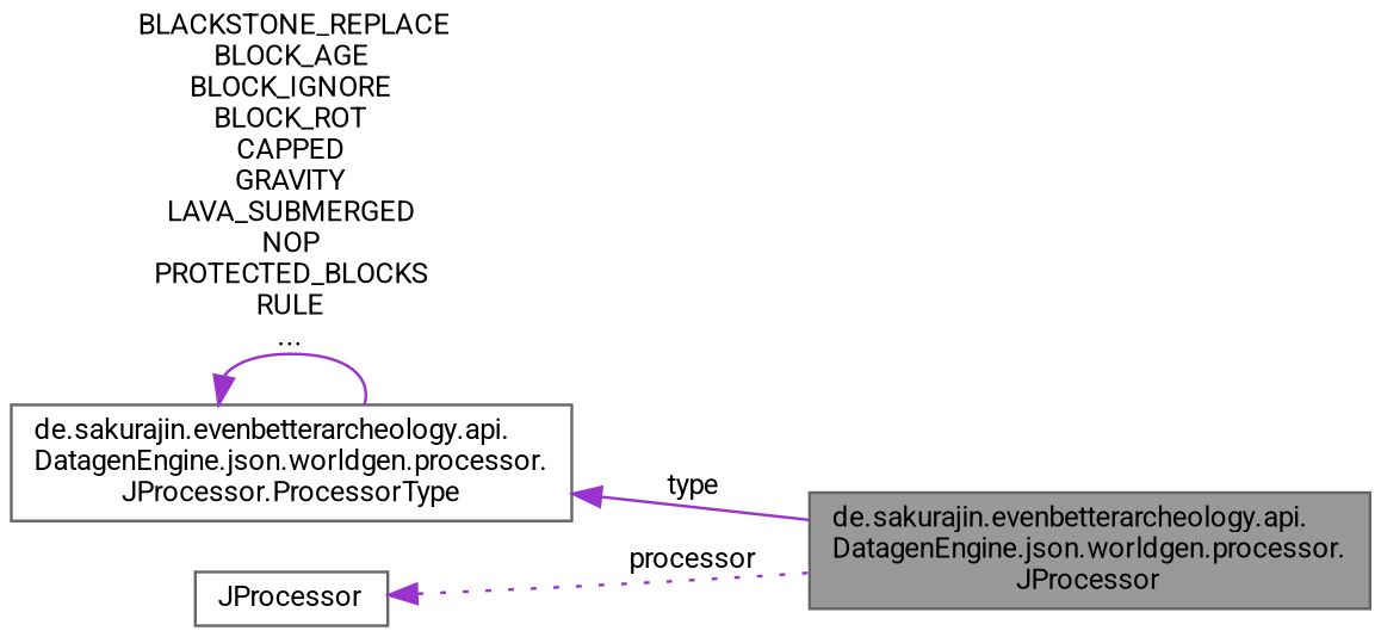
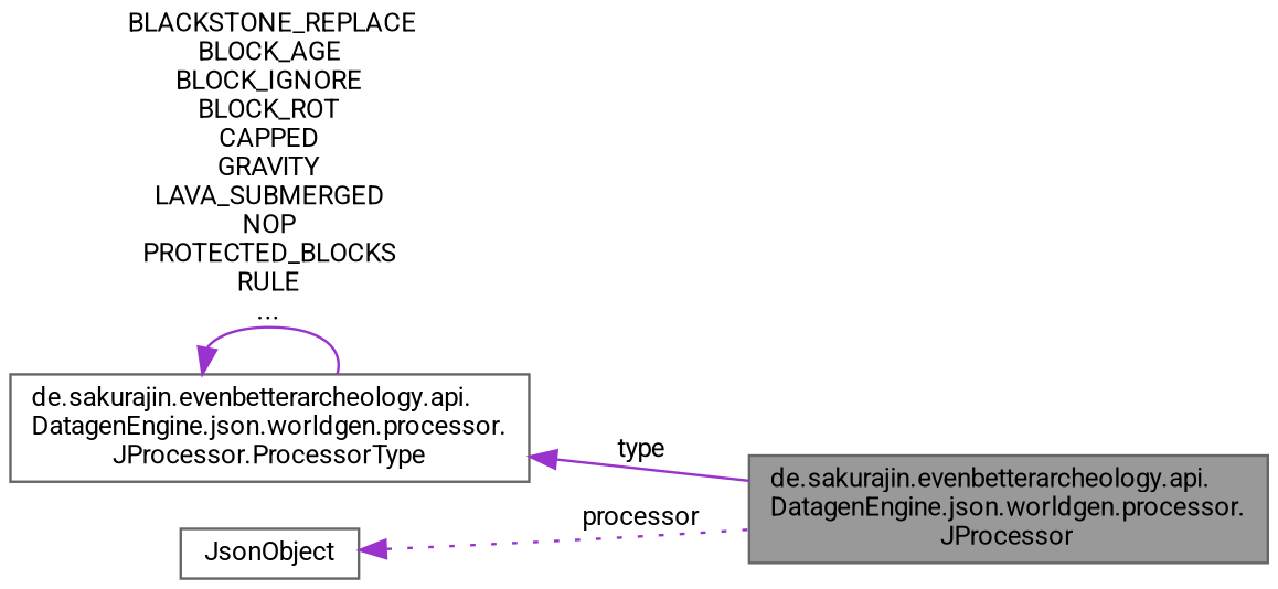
  digraph {
    rankdir=LR
    fontname=Roboto
    node [color=gray40 fillcolor=white fontname=Roboto fontsize=10 shape=box style=filled]
    edge [color=darkorchid3 dir=back fontname=Roboto fontsize=10 labelfontname=Helvetica labelfontsize=10 style=solid]
    n1 [fillcolor=grey60 fontcolor=black height=0.2 label="de.sakurajin.evenbetterarcheology.api.\lDatagenEngine.json.worldgen.processor.\lJProcessor" width=0.4]
    n2 [height=0.2 label="de.sakurajin.evenbetterarcheology.api.\lDatagenEngine.json.worldgen.processor.\lJProcessor.ProcessorType" width=0.4]
-   n3 [height=0.2 label=JProcessor width=0.4]
+   n3 [height=0.2 label=JsonObject width=0.4]
    n2 -> n1 [label=" type"]
    n2 -> n2 [label=" BLACKSTONE_REPLACE\nBLOCK_AGE\nBLOCK_IGNORE\nBLOCK_ROT\nCAPPED\nGRAVITY\nLAVA_SUBMERGED\nNOP\nPROTECTED_BLOCKS\nRULE\n..."]
    n3 -> n1 [label=" processor" style=dotted]
  }
